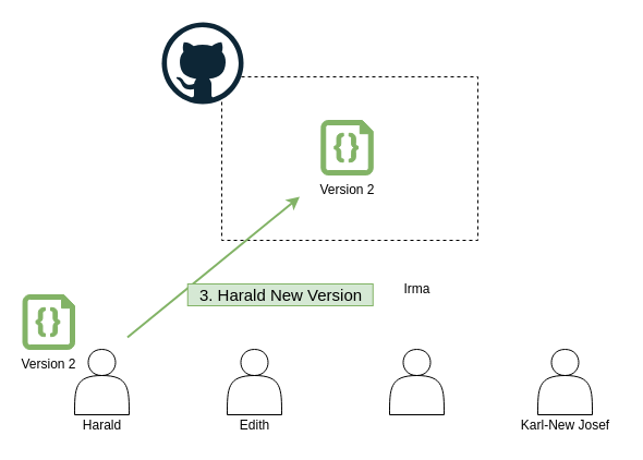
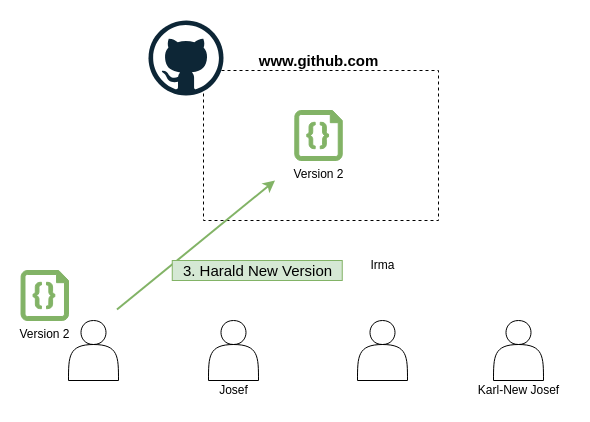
  <mxCell id="0" />
  <mxCell id="1" parent="0" />
  <mxCell id="2" value="" style="rounded=0;whiteSpace=wrap;html=1;dashed=1;fillColor=none;" parent="1" vertex="1"><mxGeometry x="203" y="70" width="235" height="150" as="geometry" /></mxCell>
  <mxCell id="3" value="" style="shape=actor;whiteSpace=wrap;html=1;" parent="1" vertex="1"><mxGeometry x="68" y="320" width="50" height="60" as="geometry" /></mxCell>
  <mxCell id="4" value="" style="shape=actor;whiteSpace=wrap;html=1;" parent="1" vertex="1"><mxGeometry x="493" y="320" width="50" height="60" as="geometry" /></mxCell>
  <mxCell id="5" value="" style="shape=actor;whiteSpace=wrap;html=1;" parent="1" vertex="1"><mxGeometry x="357" y="320" width="50" height="60" as="geometry" /></mxCell>
  <mxCell id="6" value="" style="shape=actor;whiteSpace=wrap;html=1;" parent="1" vertex="1"><mxGeometry x="208" y="320" width="50" height="60" as="geometry" /></mxCell>
- <mxCell id="7" value="Harald" style="text;html=1;align=center;verticalAlign=middle;resizable=0;points=[];autosize=1;" parent="1" vertex="1"><mxGeometry x="68" y="380" width="50" height="20" as="geometry" /></mxCell>
  <mxCell id="8" value="Karl-New Josef" style="text;html=1;align=center;verticalAlign=middle;resizable=0;points=[];autosize=1;" parent="1" vertex="1"><mxGeometry x="468" y="380" width="100" height="20" as="geometry" /></mxCell>
  <mxCell id="9" value="Irma" style="text;html=1;align=center;verticalAlign=middle;resizable=0;points=[];autosize=1;" parent="1" vertex="1"><mxGeometry x="362" y="255" width="40" height="20" as="geometry" /></mxCell>
- <mxCell id="10" value="Edith" style="text;html=1;align=center;verticalAlign=middle;resizable=0;points=[];autosize=1;" parent="1" vertex="1"><mxGeometry x="213" y="380" width="40" height="20" as="geometry" /></mxCell>
+ <mxCell id="10" value="Josef" style="text;html=1;align=center;verticalAlign=middle;resizable=0;points=[];autosize=1;" parent="1" vertex="1"><mxGeometry x="213" y="380" width="40" height="20" as="geometry" /></mxCell>
  <mxCell id="11" value="Version 2" style="verticalLabelPosition=bottom;html=1;verticalAlign=top;align=center;strokeColor=#82b366;shape=mxgraph.azure.code_file;pointerEvents=1;fillColor=#82B366;" parent="1" vertex="1"><mxGeometry x="294.25" y="110" width="47.5" height="50" as="geometry" /></mxCell>
  <mxCell id="12" value="" style="dashed=0;outlineConnect=0;html=1;align=center;labelPosition=center;verticalLabelPosition=bottom;verticalAlign=top;shape=mxgraph.weblogos.github;strokeColor=#F19C99;fillColor=#82B366;" parent="1" vertex="1"><mxGeometry x="148" y="20" width="75" height="75" as="geometry" /></mxCell>
+ <mxCell id="13" value="www.github.com" style="text;html=1;align=center;verticalAlign=middle;resizable=0;points=[];autosize=1;fontStyle=1;fontSize=15;" parent="1" vertex="1"><mxGeometry x="253" y="50" width="130" height="20" as="geometry" /></mxCell>
  <mxCell id="14" value="" style="endArrow=classic;startArrow=none;html=1;strokeWidth=2;fontSize=15;entryX=0.311;entryY=0.74;entryDx=0;entryDy=0;entryPerimeter=0;fillColor=#d5e8d4;strokeColor=#82b366;endFill=1;startFill=0;" parent="1" edge="1"><mxGeometry width="50" height="50" relative="1" as="geometry"><mxPoint x="116.46" y="309" as="sourcePoint" /><mxPoint x="274.545" y="180" as="targetPoint" /></mxGeometry></mxCell>
  <mxCell id="15" value="3. Harald New Version" style="text;html=1;align=center;verticalAlign=middle;resizable=0;points=[];autosize=1;fontSize=15;fillColor=#d5e8d4;strokeColor=#82b366;" parent="1" vertex="1"><mxGeometry x="171.75" y="260" width="170" height="20" as="geometry" /></mxCell>
  <mxCell id="16" value="Version 2" style="verticalLabelPosition=bottom;html=1;verticalAlign=top;align=center;strokeColor=#82b366;shape=mxgraph.azure.code_file;pointerEvents=1;fillColor=#82B366;" vertex="1" parent="1"><mxGeometry x="20.5" y="270" width="47.5" height="50" as="geometry" /></mxCell>
